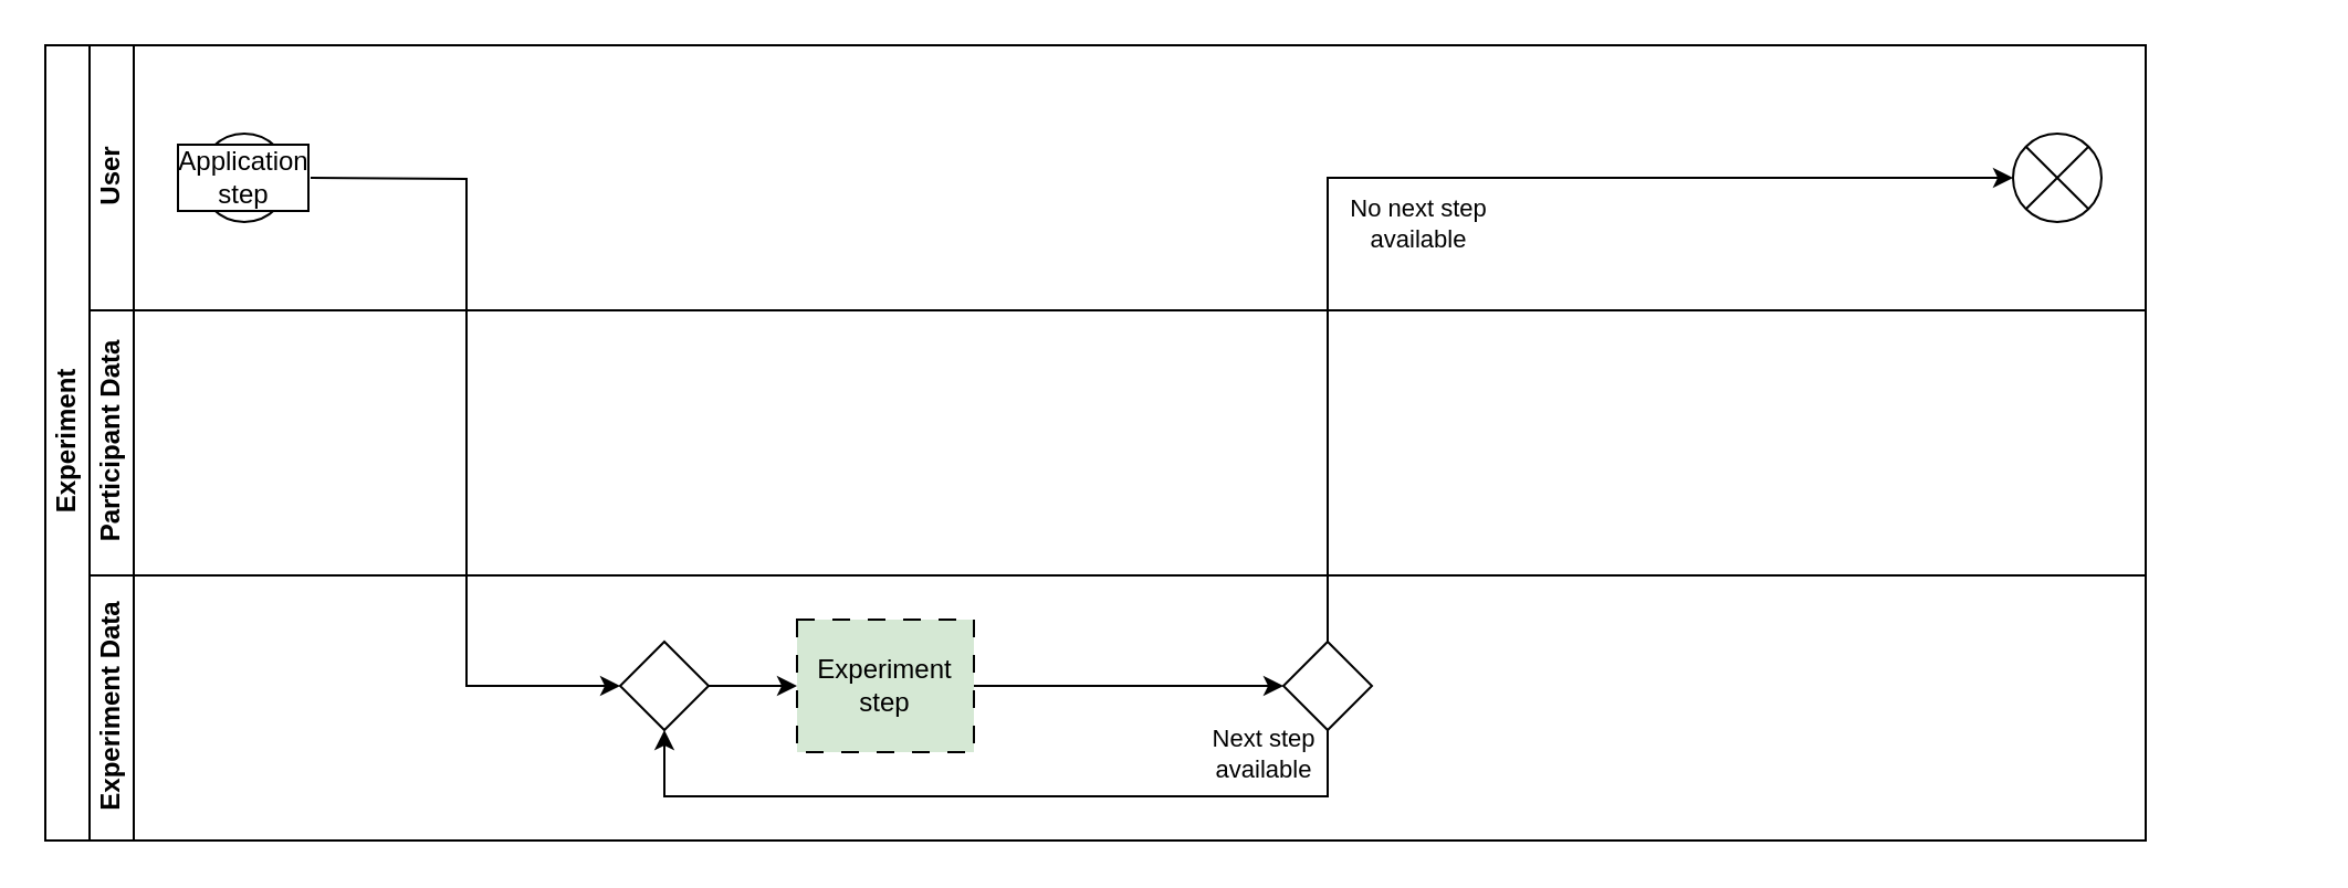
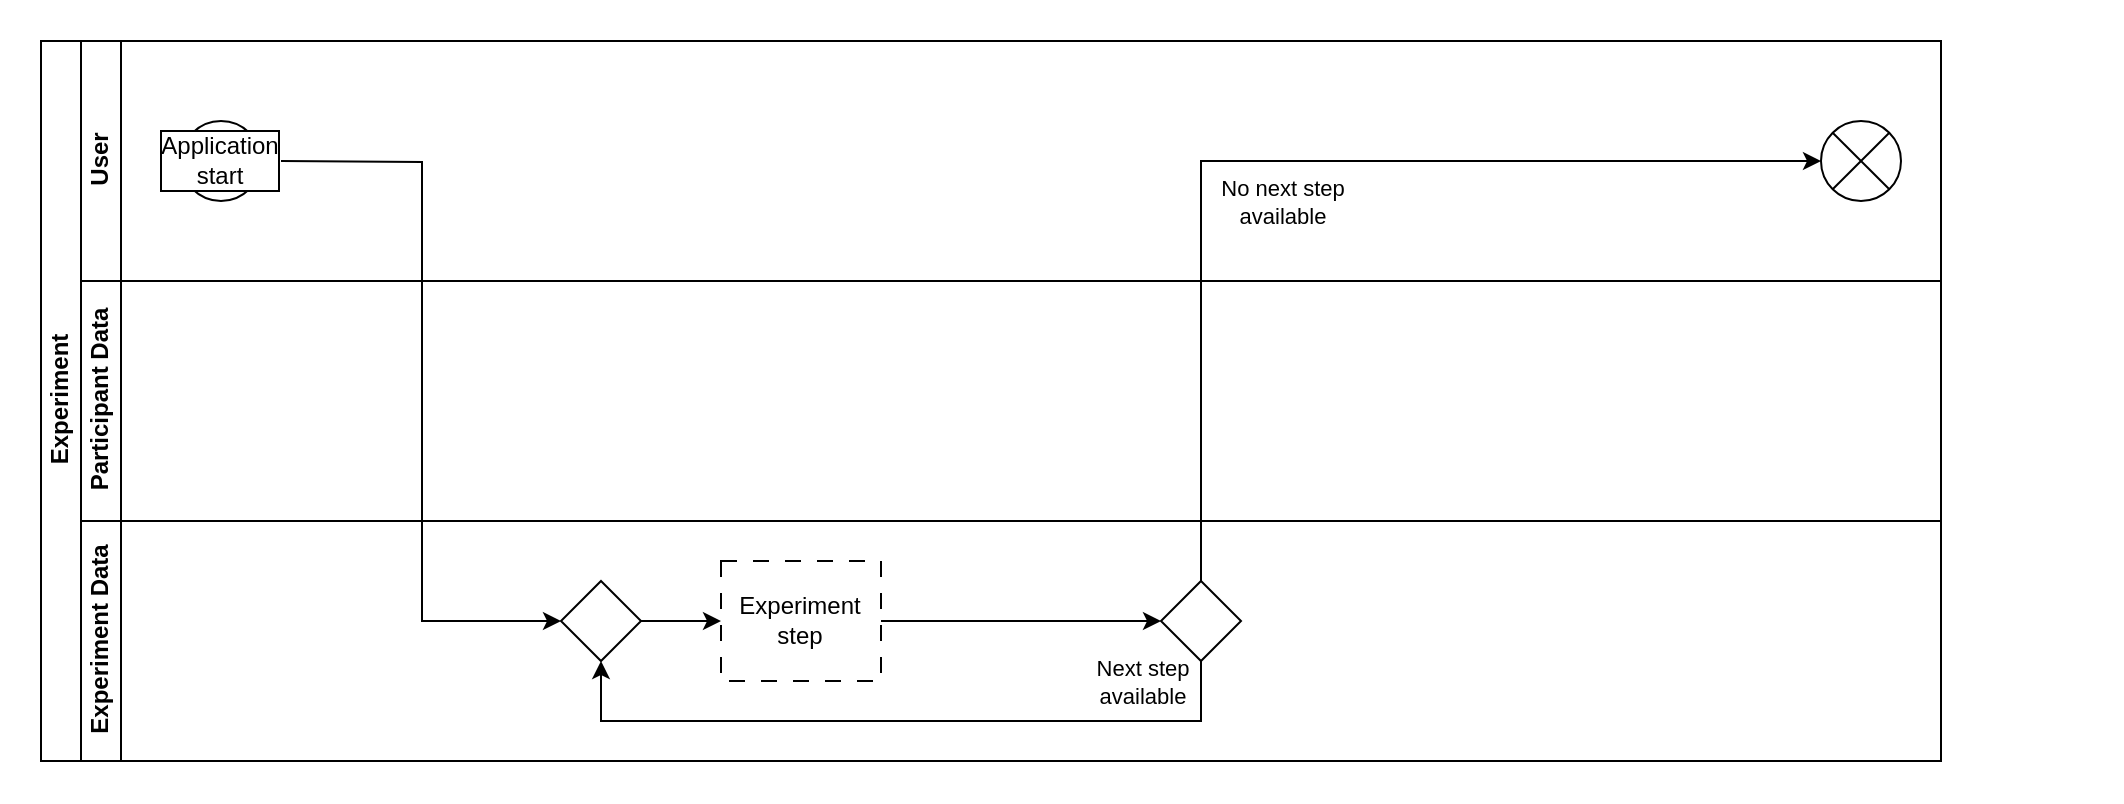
  <mxCell id="0" />
  <mxCell id="1" parent="0" />
  <mxCell id="2" value="&lt;font style=&quot;font-size: 12px;&quot;&gt;Experiment&lt;/font&gt;" style="swimlane;html=1;childLayout=stackLayout;resizeParent=1;resizeParentMax=0;horizontal=0;startSize=20;horizontalStack=0;" parent="1" vertex="1"><mxGeometry width="950" height="360" as="geometry" x="20" y="20" /></mxCell>
  <mxCell id="3" value="&lt;font style=&quot;font-size: 12px;&quot;&gt;User&lt;/font&gt;" style="swimlane;html=1;startSize=20;horizontal=0;" parent="2" vertex="1"><mxGeometry x="20" width="930" height="120" as="geometry" /></mxCell>
  <mxCell id="4" style="edgeStyle=orthogonalEdgeStyle;rounded=0;orthogonalLoop=1;jettySize=auto;html=1;entryX=0;entryY=0.5;entryDx=0;entryDy=0;" parent="3" edge="1"><mxGeometry relative="1" as="geometry"><mxPoint x="820" y="50" as="targetPoint" /></mxGeometry></mxCell>
- <mxCell id="5" value="Application step" style="ellipse;whiteSpace=wrap;html=1;labelBorderColor=default;labelBackgroundColor=default;align=center;" parent="3" vertex="1"><mxGeometry x="50" y="40" width="40" height="40" as="geometry" /></mxCell>
+ <mxCell id="5" value="Application start" style="ellipse;whiteSpace=wrap;html=1;labelBorderColor=default;labelBackgroundColor=default;align=center;" parent="3" vertex="1"><mxGeometry x="50" y="40" width="40" height="40" as="geometry" /></mxCell>
  <mxCell id="6" value="" style="verticalLabelPosition=bottom;verticalAlign=top;html=1;shape=mxgraph.flowchart.or;" parent="3" vertex="1"><mxGeometry x="870" y="40" width="40" height="40" as="geometry" /></mxCell>
  <mxCell id="7" value="&lt;font style=&quot;font-size: 12px;&quot;&gt;Participant Data&lt;/font&gt;" style="swimlane;html=1;startSize=20;horizontal=0;" parent="2" vertex="1"><mxGeometry x="20" y="120" width="930" height="120" as="geometry" /></mxCell>
  <mxCell id="8" style="edgeStyle=orthogonalEdgeStyle;rounded=0;orthogonalLoop=1;jettySize=auto;html=1;entryX=0;entryY=0.5;entryDx=0;entryDy=0;" parent="7" edge="1"><mxGeometry relative="1" as="geometry"><mxPoint x="900" y="50" as="targetPoint" /></mxGeometry></mxCell>
  <mxCell id="9" value="&lt;font style=&quot;font-size: 12px;&quot;&gt;Experiment Data&lt;/font&gt;" style="swimlane;html=1;startSize=20;horizontal=0;" parent="2" vertex="1"><mxGeometry x="20" y="240" width="930" height="120" as="geometry" /></mxCell>
  <mxCell id="10" style="edgeStyle=orthogonalEdgeStyle;rounded=0;orthogonalLoop=1;jettySize=auto;html=1;entryX=0;entryY=0.5;entryDx=0;entryDy=0;" parent="9" source="11" target="14" edge="1"><mxGeometry relative="1" as="geometry" /></mxCell>
- <mxCell id="11" value="Experiment step" style="rounded=0;whiteSpace=wrap;html=1;fontFamily=Helvetica;fontSize=12;fontColor=#000000;align=center;dashed=1;dashPattern=8 8;fillColor=#d5e8d4;" parent="9" vertex="1"><mxGeometry x="320" y="20" width="80" height="60" as="geometry" /></mxCell>
+ <mxCell id="11" value="Experiment step" style="rounded=0;whiteSpace=wrap;html=1;fontFamily=Helvetica;fontSize=12;fontColor=#000000;align=center;dashed=1;dashPattern=8 8;" parent="9" vertex="1"><mxGeometry x="320" y="20" width="80" height="60" as="geometry" /></mxCell>
  <mxCell id="12" style="edgeStyle=orthogonalEdgeStyle;rounded=0;orthogonalLoop=1;jettySize=auto;html=1;entryX=0.5;entryY=1;entryDx=0;entryDy=0;" parent="9" source="14" target="16" edge="1"><mxGeometry relative="1" as="geometry"><Array as="points"><mxPoint x="560" y="100" /><mxPoint x="260" y="100" /></Array></mxGeometry></mxCell>
  <mxCell id="13" value="Next step &lt;br&gt;available" style="edgeLabel;html=1;align=center;verticalAlign=middle;resizable=0;points=[];" parent="12" vertex="1" connectable="0"><mxGeometry x="-0.429" y="1" relative="1" as="geometry"><mxPoint x="43" y="-21" as="offset" /></mxGeometry></mxCell>
  <mxCell id="14" value="" style="rhombus;whiteSpace=wrap;html=1;fontFamily=Helvetica;fontSize=12;fontColor=#000000;align=center;" parent="9" vertex="1"><mxGeometry x="540" y="30" width="40" height="40" as="geometry" /></mxCell>
  <mxCell id="15" style="edgeStyle=orthogonalEdgeStyle;rounded=0;orthogonalLoop=1;jettySize=auto;html=1;entryX=0;entryY=0.5;entryDx=0;entryDy=0;" parent="9" source="16" target="11" edge="1"><mxGeometry relative="1" as="geometry" /></mxCell>
  <mxCell id="16" value="" style="rhombus;whiteSpace=wrap;html=1;fontFamily=Helvetica;fontSize=12;fontColor=#000000;align=center;" parent="9" vertex="1"><mxGeometry x="240" y="30" width="40" height="40" as="geometry" /></mxCell>
  <mxCell id="17" style="edgeStyle=orthogonalEdgeStyle;rounded=0;orthogonalLoop=1;jettySize=auto;html=1;entryX=0.5;entryY=0;entryDx=0;entryDy=0;" parent="2" edge="1"><mxGeometry relative="1" as="geometry"><mxPoint x="860" y="70" as="sourcePoint" /></mxGeometry></mxCell>
  <mxCell id="18" value="No participant &lt;br&gt;chosen" style="edgeLabel;html=1;align=center;verticalAlign=middle;resizable=0;points=[];" parent="17" vertex="1" connectable="0"><mxGeometry x="747" y="2" relative="1" as="geometry"><mxPoint x="38" y="-25" as="offset" /></mxGeometry></mxCell>
  <mxCell id="19" value="No Participant &lt;br&gt;Chosen" style="edgeLabel;html=1;align=center;verticalAlign=middle;resizable=0;points=[];" parent="17" vertex="1" connectable="0"><mxGeometry x="-0.385" y="-2" relative="1" as="geometry"><mxPoint as="offset" /></mxGeometry></mxCell>
  <mxCell id="20" style="edgeStyle=orthogonalEdgeStyle;rounded=0;orthogonalLoop=1;jettySize=auto;html=1;entryX=0;entryY=0.5;entryDx=0;entryDy=0;" parent="2" edge="1"><mxGeometry relative="1" as="geometry"><mxPoint x="740" y="50" as="targetPoint" /></mxGeometry></mxCell>
  <mxCell id="21" style="edgeStyle=orthogonalEdgeStyle;rounded=0;orthogonalLoop=1;jettySize=auto;html=1;entryX=0.5;entryY=0;entryDx=0;entryDy=0;" parent="2" edge="1"><mxGeometry relative="1" as="geometry"><mxPoint x="880" y="50" as="sourcePoint" /></mxGeometry></mxCell>
  <mxCell id="22" value="Participant &lt;br&gt;Chosen" style="edgeLabel;html=1;align=center;verticalAlign=middle;resizable=0;points=[];" parent="21" vertex="1" connectable="0"><mxGeometry x="-0.713" y="3" relative="1" as="geometry"><mxPoint x="38" y="23" as="offset" /></mxGeometry></mxCell>
  <mxCell id="23" style="edgeStyle=orthogonalEdgeStyle;rounded=0;orthogonalLoop=1;jettySize=auto;html=1;entryX=0;entryY=0.5;entryDx=0;entryDy=0;" parent="2" target="16" edge="1"><mxGeometry relative="1" as="geometry"><mxPoint x="120" y="60" as="sourcePoint" /></mxGeometry></mxCell>
  <mxCell id="24" style="edgeStyle=orthogonalEdgeStyle;rounded=0;orthogonalLoop=1;jettySize=auto;html=1;entryX=0;entryY=0.5;entryDx=0;entryDy=0;entryPerimeter=0;" parent="2" source="14" target="6" edge="1"><mxGeometry relative="1" as="geometry"><Array as="points"><mxPoint x="580" y="60" /></Array></mxGeometry></mxCell>
  <mxCell id="25" value="No next step &lt;br&gt;available" style="edgeLabel;html=1;align=center;verticalAlign=middle;resizable=0;points=[];" parent="24" vertex="1" connectable="0"><mxGeometry x="-0.354" y="-2" relative="1" as="geometry"><mxPoint x="38" y="-22" as="offset" /></mxGeometry></mxCell>
  <mxCell id="26" value="" style="edgeStyle=orthogonalEdgeStyle;rounded=0;orthogonalLoop=1;jettySize=auto;html=1;" parent="1" edge="1"><mxGeometry relative="1" as="geometry"><mxPoint x="1040" y="190" as="targetPoint" /></mxGeometry></mxCell>
